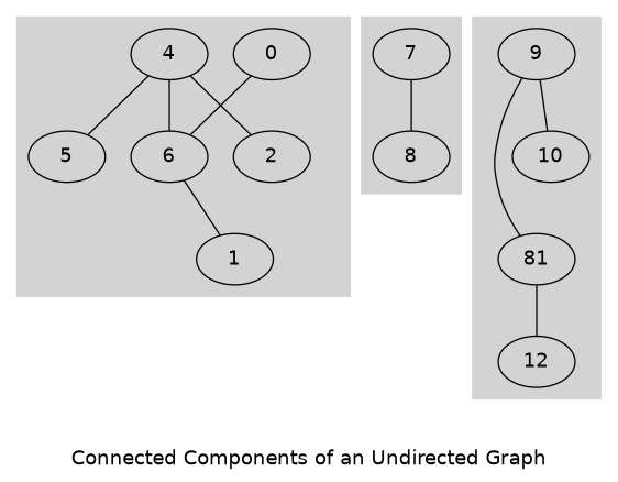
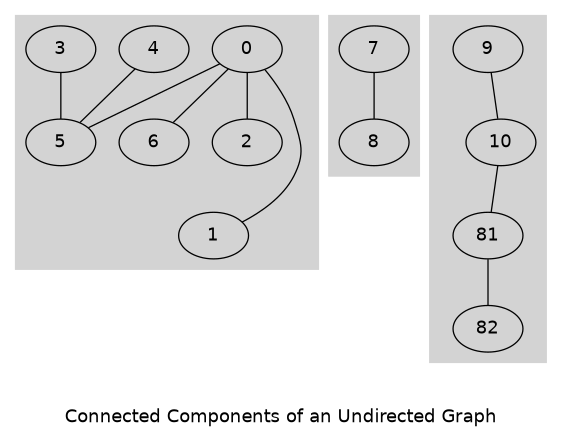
  graph {
    fontname="DejaVu Sans"
    label="Connected Components of an Undirected Graph"
    node [fontname="DejaVu Sans"]
    edge [fontname="DejaVu Sans"]
    0
    1
    2
    5
    6
+   3
    4
    7
    8
    9
    10
    n12 [label=81]
-   12
+   12 [label=82]
    subgraph cluster_1 {
      color=lightgrey
      label=""
      style=filled
      0
      1
      2
      5
      6
+     3
      4
    }
    subgraph cluster_2 {
      color=lightgrey
      label=""
      style=filled
      7
      8
    }
    subgraph cluster_3 {
      color=lightgrey
      label=""
      style=filled
      9
      10
      n12
      12
    }
-   6 -- 1
-   4 -- 2
+   0 -- 1
+   0 -- 2
+   0 -- 5
    0 -- 6
+   3 -- 5
    4 -- 5
-   4 -- 6
    7 -- 8
    9 -- 10
-   9 -- n12
+   10 -- n12
    n12 -- 12
  }
